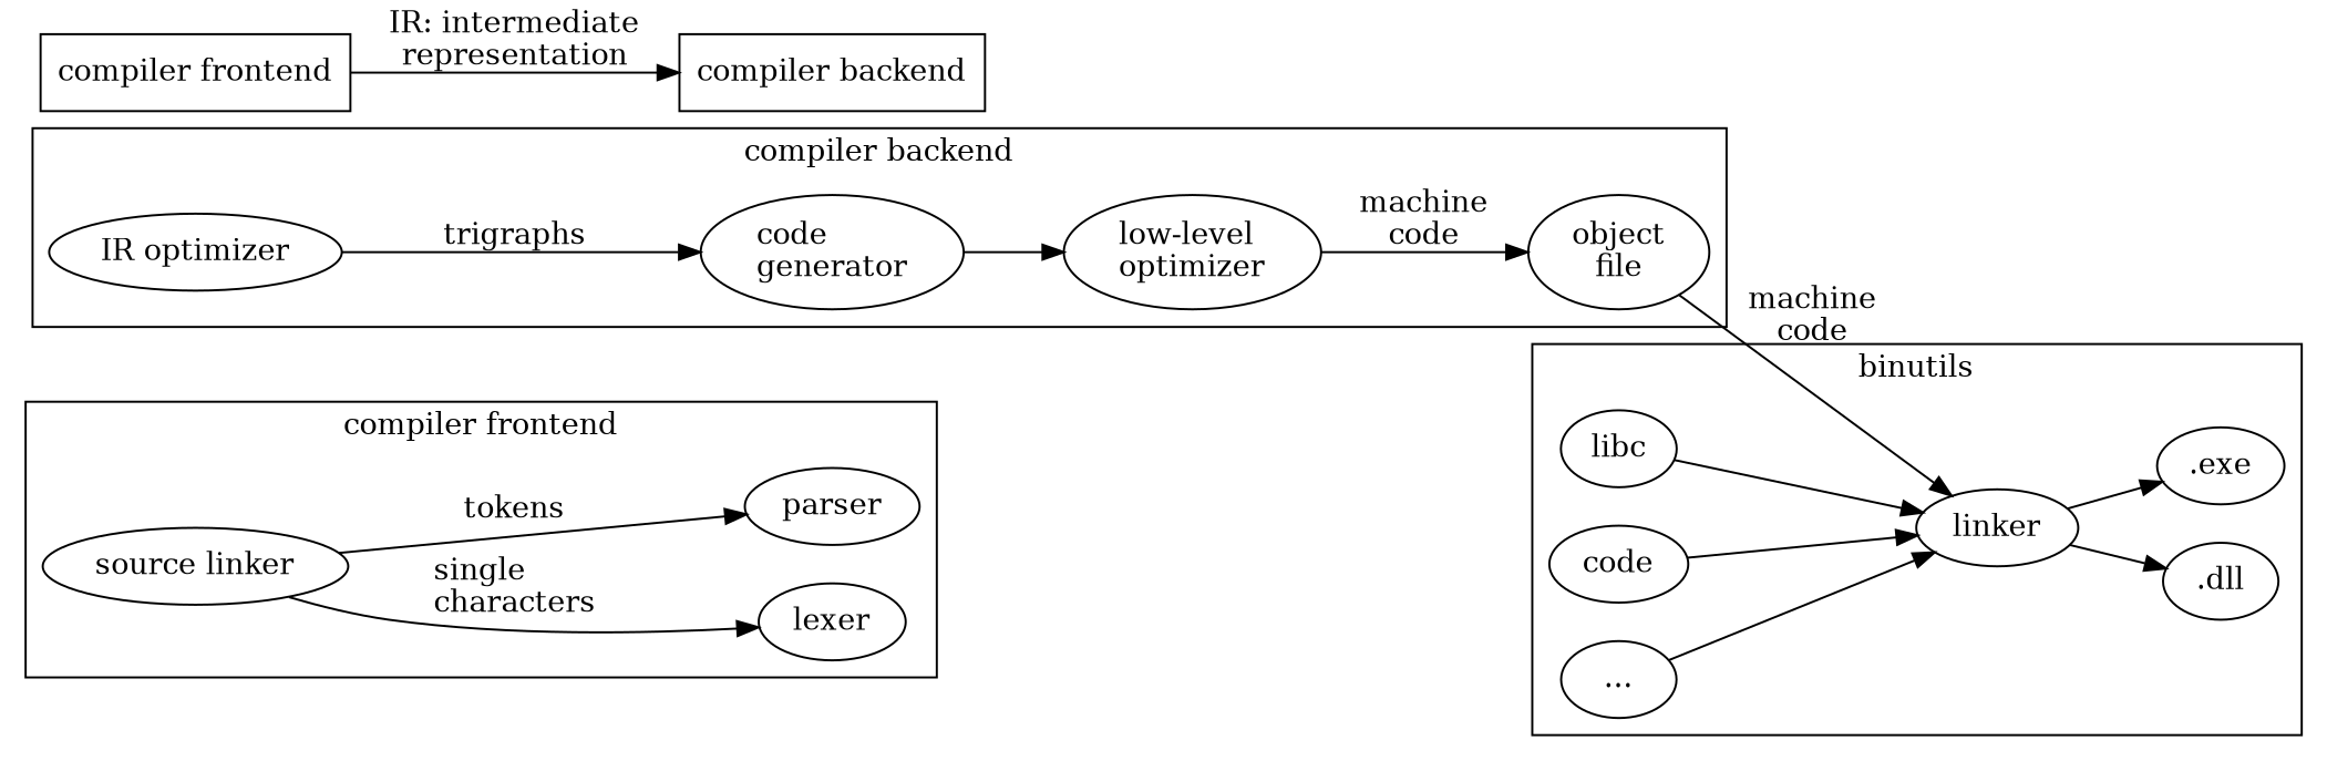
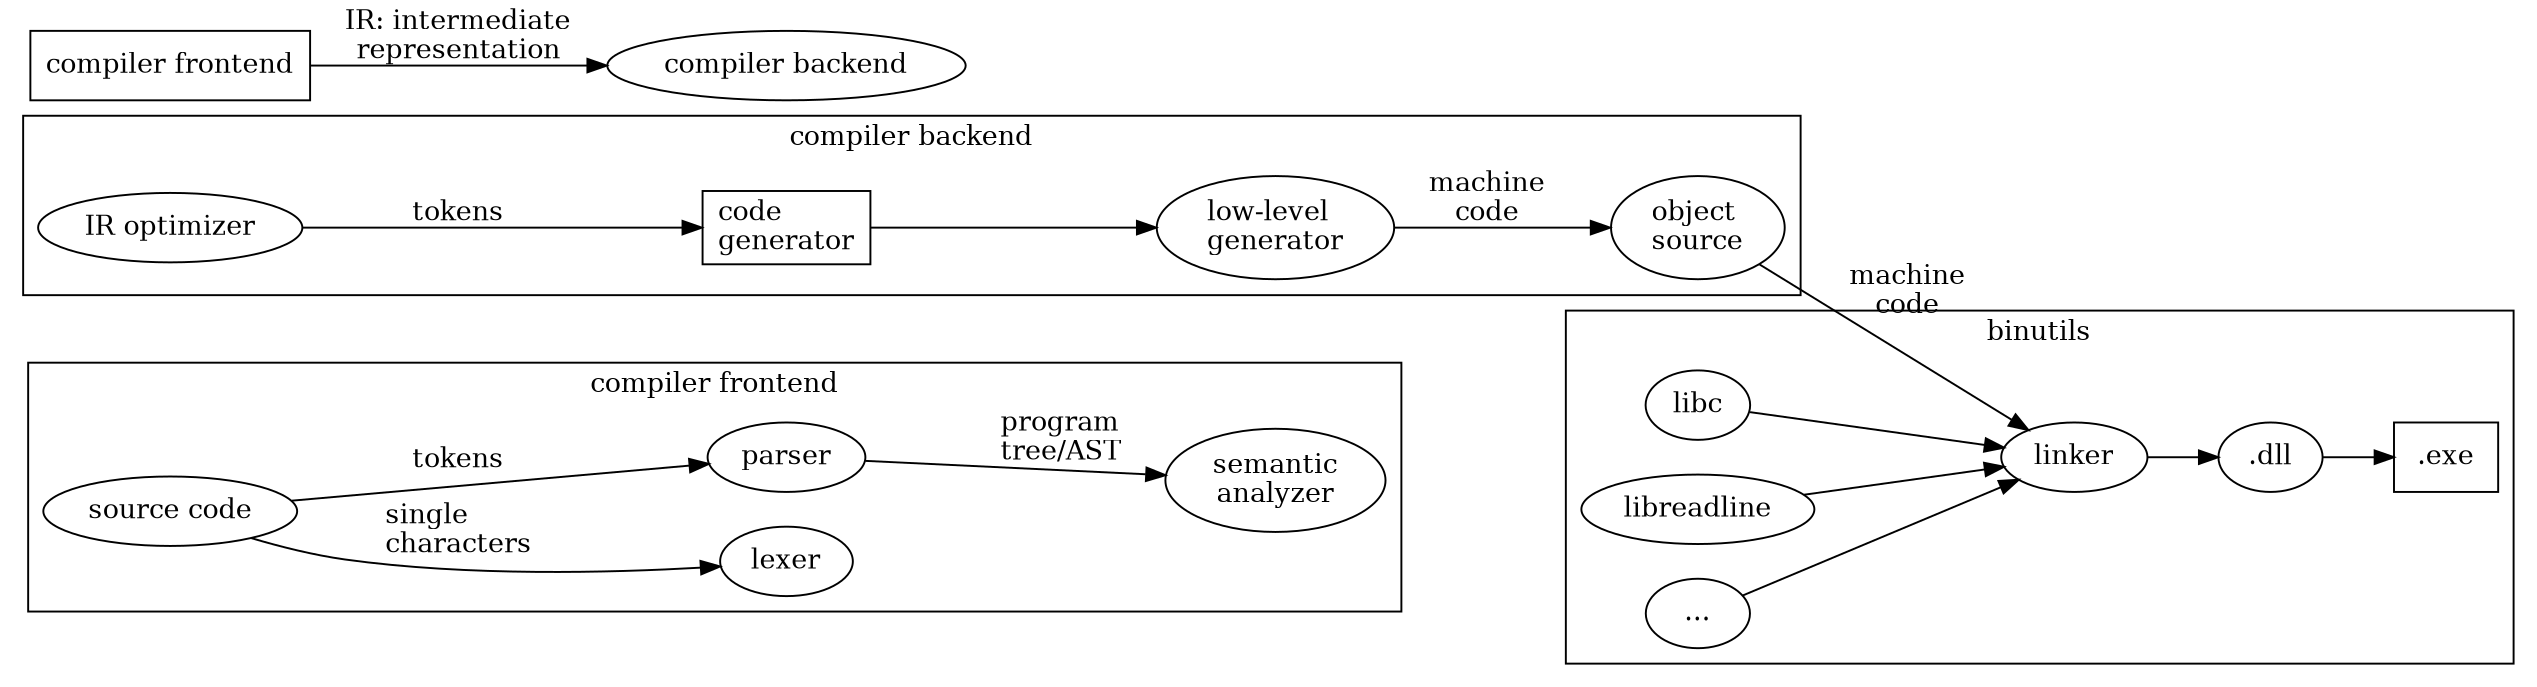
  digraph {
    rankdir=LR
-   n1 [label="source linker"]
+   n1 [label="source code"]
    lexer
    parser
+   n4 [label="semantic\lanalyzer"]
    n5 [label="IR optimizer"]
-   n6 [label="code\lgenerator"]
-   n7 [label="low-level\loptimizer"]
-   n8 [label="object\lfile"]
+   n6 [label="code\lgenerator" shape=box]
+   n7 [label="low-level\lgenerator"]
+   n8 [label="object\lsource"]
    n9 [label=linker]
    ".dll"
-   ".exe"
+   ".exe" [shape=box]
    libc
-   libreadline [label=code]
+   libreadline
    "..."
    n15 [label="compiler frontend" shape=box]
-   n16 [label="compiler backend" shape=box]
+   n16 [label="compiler backend" shape=ellipse]
    subgraph cluster_1 {
      label="compiler frontend"
      n1
      lexer
      parser
+     n4
    }
    subgraph cluster_2 {
      label="compiler backend"
      n5
      n6
      n7
      n8
    }
    subgraph cluster_3 {
      label=binutils
      n9
      ".dll"
      ".exe"
      libc
      libreadline
      "..."
    }
    n1 -> lexer [label="single\lcharacters"]
    n1 -> parser [label=tokens]
-   n5 -> n6 [label=trigraphs]
+   parser -> n4 [label="program\ltree/AST"]
+   n5 -> n6 [label=tokens]
    n6 -> n7
    n7 -> n8 [label="machine\lcode"]
    n8 -> n9 [label="machine\lcode"]
    n9 -> ".dll"
-   n9 -> ".exe"
+   ".dll" -> ".exe"
    libc -> n9
    libreadline -> n9
    "..." -> n9
    n15 -> n16 [label="IR: intermediate\lrepresentation"]
  }
